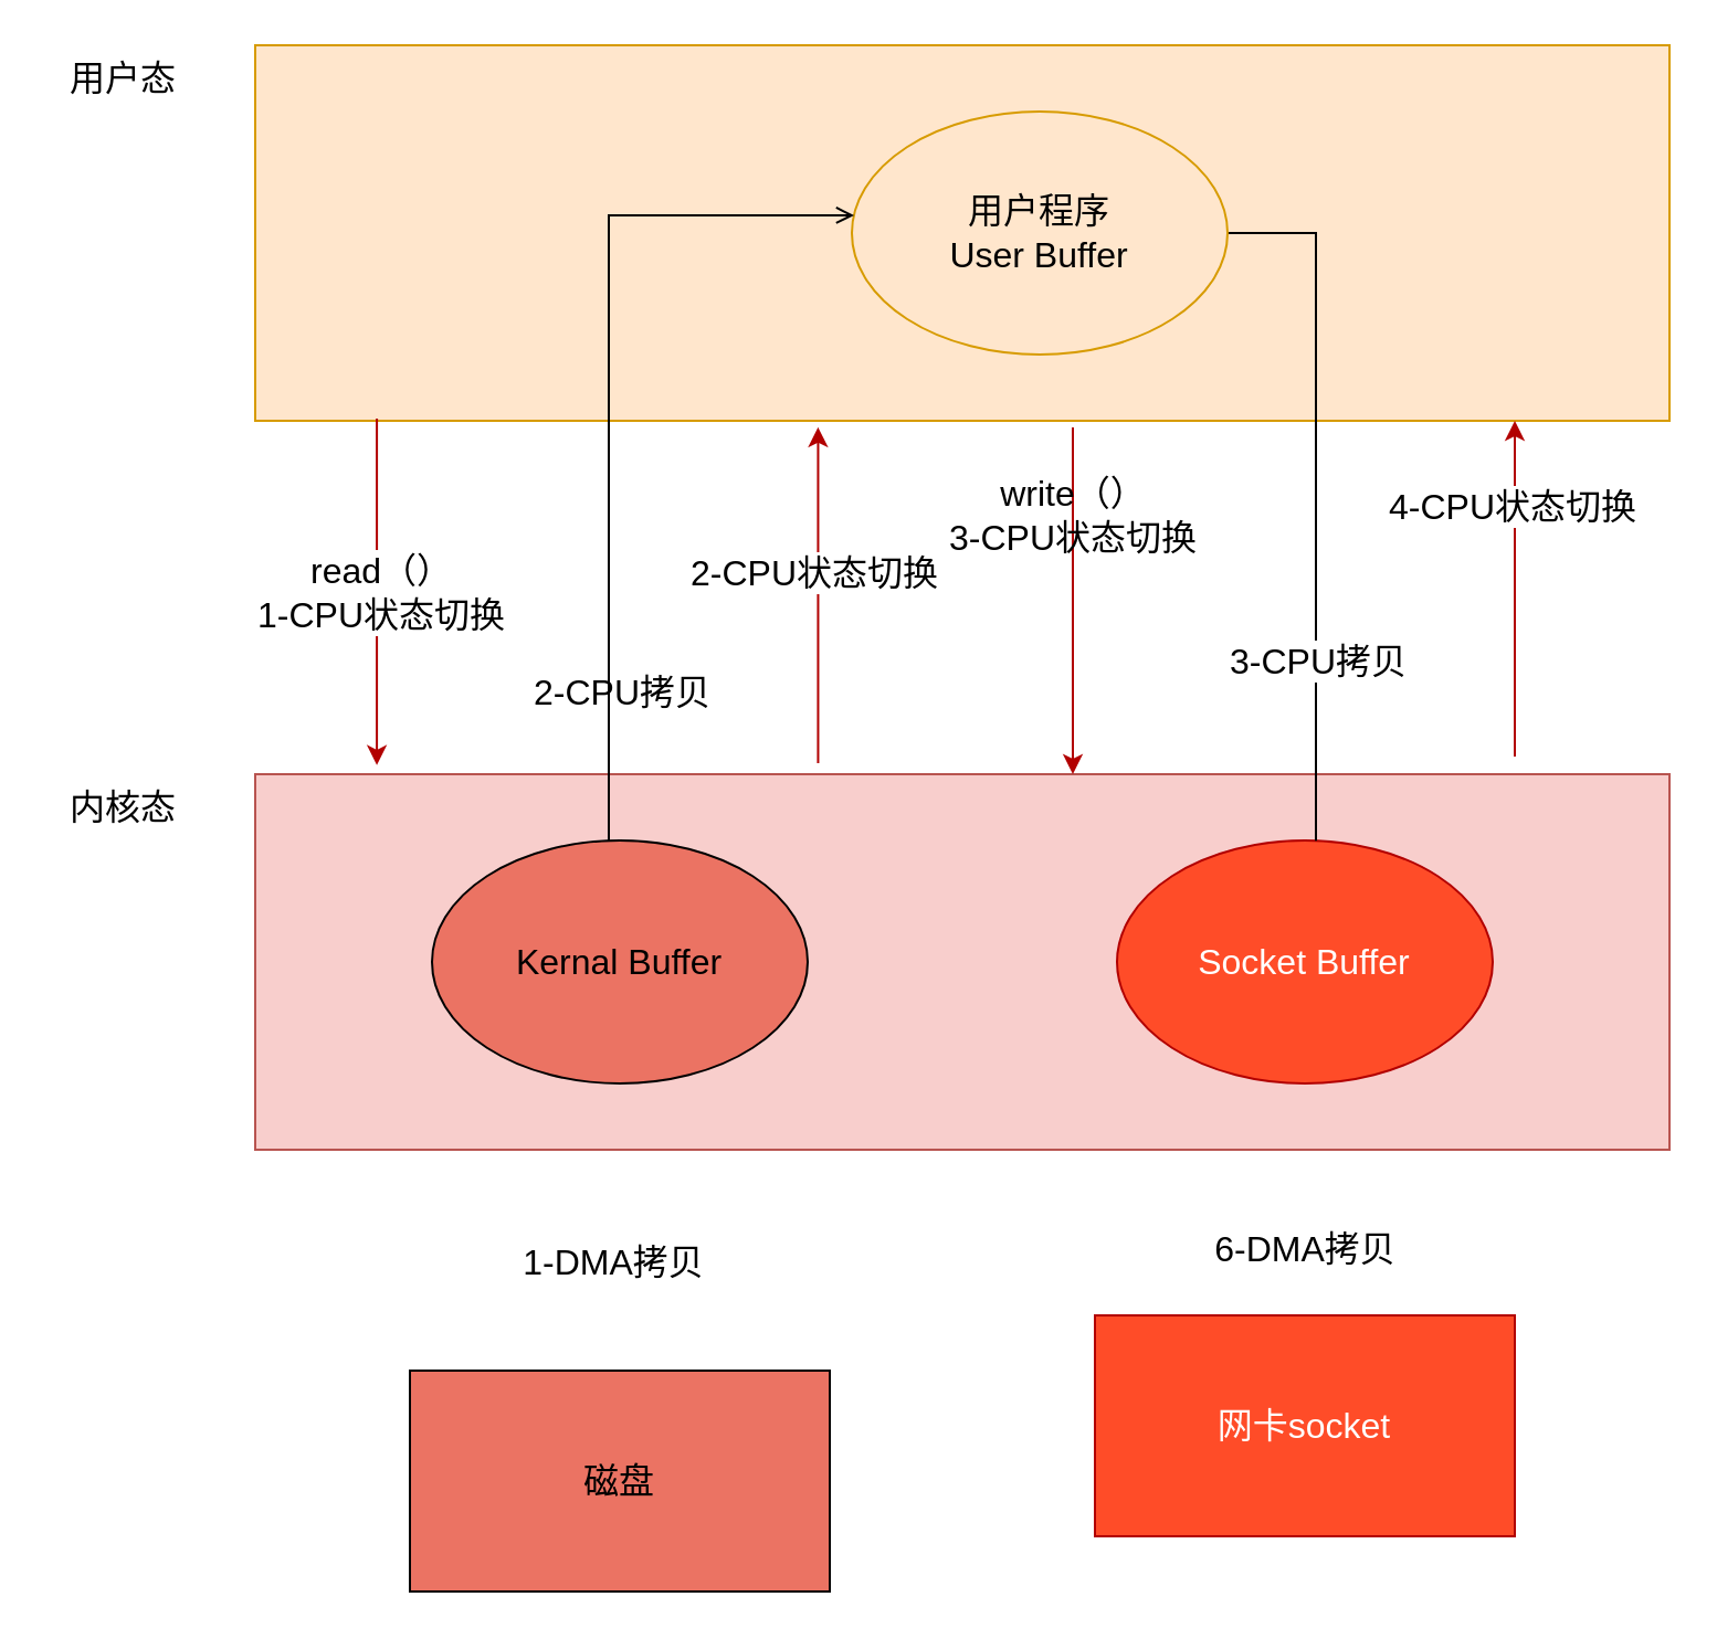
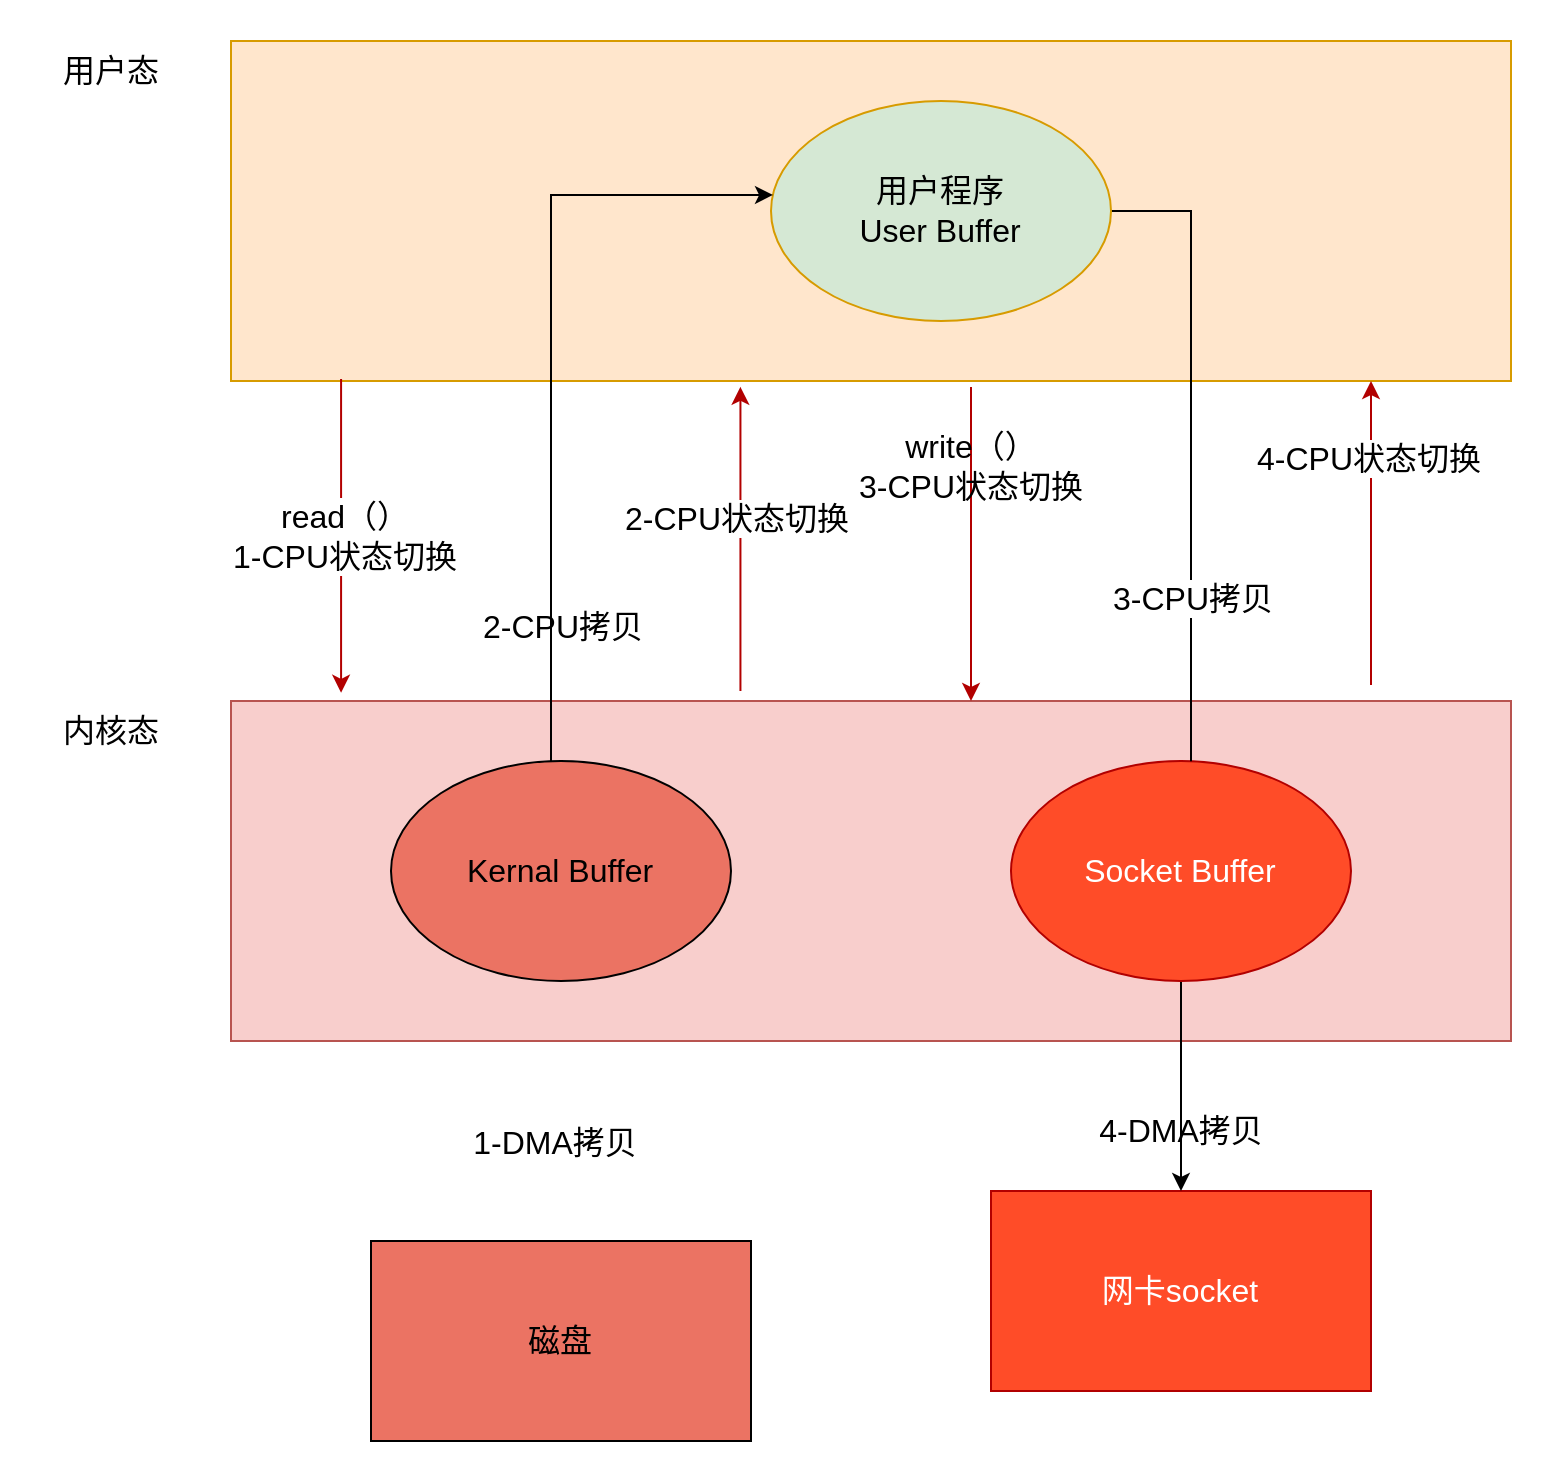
  <mxCell id="0" />
  <mxCell id="1" parent="0" />
  <mxCell id="2" value="" style="rounded=0;whiteSpace=wrap;html=1;fillColor=#ffe6cc;strokeColor=#d79b00;fontSize=16;" vertex="1" parent="1"><mxGeometry x="115" y="20" width="640" height="170" as="geometry" /></mxCell>
  <mxCell id="3" value="" style="rounded=0;whiteSpace=wrap;html=1;fillColor=#f8cecc;strokeColor=#b85450;fontSize=16;" vertex="1" parent="1"><mxGeometry x="115" y="350" width="640" height="170" as="geometry" /></mxCell>
  <mxCell id="4" value="磁盘" style="rounded=0;whiteSpace=wrap;html=1;fillColor=light-dark(#eb7363, #ededed);fontSize=16;" vertex="1" parent="1"><mxGeometry x="185" y="620" width="190" height="100" as="geometry" /></mxCell>
  <mxCell id="5" value="网卡socket" style="rounded=0;whiteSpace=wrap;html=1;fillColor=light-dark(#ff4c28, #ff9281);fontColor=#ffffff;strokeColor=#B20000;fontSize=16;" vertex="1" parent="1"><mxGeometry x="495" y="595" width="190" height="100" as="geometry" /></mxCell>
  <mxCell id="6" value="Kernal Buffer" style="ellipse;whiteSpace=wrap;html=1;fillColor=light-dark(#eb7363, #ededed);fontSize=16;" vertex="1" parent="1"><mxGeometry x="195" y="380" width="170" height="110" as="geometry" /></mxCell>
+ <mxCell id="7" style="edgeStyle=orthogonalEdgeStyle;rounded=0;orthogonalLoop=1;jettySize=auto;html=1;entryX=0.5;entryY=0;entryDx=0;entryDy=0;fontSize=16;" edge="1" parent="1" source="8" target="5"><mxGeometry relative="1" as="geometry" /></mxCell>
  <mxCell id="8" value="Socket Buffer" style="ellipse;whiteSpace=wrap;html=1;fillColor=light-dark(#ff4c28, #ff9281);fontColor=#ffffff;strokeColor=#B20000;fontSize=16;" vertex="1" parent="1"><mxGeometry x="505" y="380" width="170" height="110" as="geometry" /></mxCell>
  <mxCell id="9" style="edgeStyle=orthogonalEdgeStyle;rounded=0;orthogonalLoop=1;jettySize=auto;html=1;fontSize=16;endArrow=none;" edge="1" parent="1" source="10" target="8"><mxGeometry relative="1" as="geometry"><Array as="points"><mxPoint x="595" y="105" /></Array></mxGeometry></mxCell>
- <mxCell id="10" value="用户程序&lt;div&gt;User Buffer&lt;/div&gt;" style="ellipse;whiteSpace=wrap;html=1;fillColor=#ffe6cc;strokeColor=#d79b00;fontSize=16;" vertex="1" parent="1"><mxGeometry x="385" y="50" width="170" height="110" as="geometry" /></mxCell>
+ <mxCell id="10" value="用户程序&lt;div&gt;User Buffer&lt;/div&gt;" style="ellipse;whiteSpace=wrap;html=1;fillColor=#d5e8d4;strokeColor=#d79b00;fontSize=16;" vertex="1" parent="1"><mxGeometry x="385" y="50" width="170" height="110" as="geometry" /></mxCell>
  <mxCell id="11" value="用户态" style="text;html=1;align=center;verticalAlign=middle;resizable=0;points=[];autosize=1;strokeColor=none;fillColor=none;fontSize=16;" vertex="1" parent="1"><mxGeometry x="20" y="20" width="70" height="30" as="geometry" /></mxCell>
  <mxCell id="12" value="内核态" style="text;html=1;align=center;verticalAlign=middle;resizable=0;points=[];autosize=1;strokeColor=none;fillColor=none;fontSize=16;" vertex="1" parent="1"><mxGeometry x="20" y="350" width="70" height="30" as="geometry" /></mxCell>
  <mxCell id="13" value="" style="endArrow=classic;html=1;rounded=0;exitX=0.086;exitY=0.994;exitDx=0;exitDy=0;exitPerimeter=0;entryX=0.086;entryY=-0.024;entryDx=0;entryDy=0;entryPerimeter=0;fillColor=#e51400;strokeColor=#B20000;fontSize=16;" edge="1" parent="1" source="2" target="3"><mxGeometry width="50" height="50" relative="1" as="geometry"><mxPoint x="155" y="230" as="sourcePoint" /><mxPoint x="175" y="320" as="targetPoint" /></mxGeometry></mxCell>
  <mxCell id="14" value="read（）&lt;div&gt;1-CPU状态切换&lt;/div&gt;" style="edgeLabel;html=1;align=center;verticalAlign=middle;resizable=0;points=[];fontSize=16;" vertex="1" connectable="0" parent="13"><mxGeometry x="0.007" y="1" relative="1" as="geometry"><mxPoint as="offset" /></mxGeometry></mxCell>
  <mxCell id="15" value="" style="endArrow=classic;html=1;rounded=0;exitX=0.086;exitY=0.994;exitDx=0;exitDy=0;exitPerimeter=0;entryX=0.086;entryY=-0.024;entryDx=0;entryDy=0;entryPerimeter=0;fillColor=#e51400;strokeColor=#B20000;fontSize=16;" edge="1" parent="1"><mxGeometry width="50" height="50" relative="1" as="geometry"><mxPoint x="485" y="193" as="sourcePoint" /><mxPoint x="485" y="350" as="targetPoint" /></mxGeometry></mxCell>
  <mxCell id="16" value="3-CPU拷贝" style="edgeLabel;html=1;align=center;verticalAlign=middle;resizable=0;points=[];fontSize=16;" vertex="1" connectable="0" parent="15"><mxGeometry x="0.49" relative="1" as="geometry"><mxPoint x="110" y="-12" as="offset" /></mxGeometry></mxCell>
  <mxCell id="17" value="" style="endArrow=classic;html=1;rounded=0;entryX=0.398;entryY=1.029;entryDx=0;entryDy=0;entryPerimeter=0;exitX=0.398;exitY=-0.018;exitDx=0;exitDy=0;exitPerimeter=0;fillColor=#e51400;strokeColor=#B20000;fontSize=16;" edge="1" parent="1"><mxGeometry width="50" height="50" relative="1" as="geometry"><mxPoint x="369.72" y="344.94" as="sourcePoint" /><mxPoint x="369.72" y="192.93" as="targetPoint" /></mxGeometry></mxCell>
  <mxCell id="18" value="2-CPU状态切换" style="edgeLabel;html=1;align=center;verticalAlign=middle;resizable=0;points=[];fontSize=16;" vertex="1" connectable="0" parent="17"><mxGeometry x="0.131" y="2" relative="1" as="geometry"><mxPoint as="offset" /></mxGeometry></mxCell>
  <mxCell id="19" value="" style="endArrow=classic;html=1;rounded=0;entryX=0.398;entryY=1.029;entryDx=0;entryDy=0;entryPerimeter=0;exitX=0.398;exitY=-0.018;exitDx=0;exitDy=0;exitPerimeter=0;fillColor=#e51400;strokeColor=#B20000;fontSize=16;" edge="1" parent="1"><mxGeometry width="50" height="50" relative="1" as="geometry"><mxPoint x="685" y="342.01" as="sourcePoint" /><mxPoint x="685" y="190" as="targetPoint" /></mxGeometry></mxCell>
  <mxCell id="20" value="4-CPU状态切换" style="edgeLabel;html=1;align=center;verticalAlign=middle;resizable=0;points=[];fontSize=16;" vertex="1" connectable="0" parent="19"><mxGeometry x="0.5" y="2" relative="1" as="geometry"><mxPoint as="offset" /></mxGeometry></mxCell>
  <mxCell id="21" value="1-DMA拷贝" style="text;html=1;align=center;verticalAlign=middle;resizable=0;points=[];autosize=1;strokeColor=none;fillColor=none;fontSize=16;" vertex="1" parent="1"><mxGeometry x="222" y="556" width="110" height="30" as="geometry" /></mxCell>
- <mxCell id="22" value="6-DMA拷贝" style="text;html=1;align=center;verticalAlign=middle;resizable=0;points=[];autosize=1;strokeColor=none;fillColor=none;fontSize=16;" vertex="1" parent="1"><mxGeometry x="535" y="550" width="110" height="30" as="geometry" /></mxCell>
- <mxCell id="23" style="edgeStyle=orthogonalEdgeStyle;rounded=0;orthogonalLoop=1;jettySize=auto;html=1;entryX=0.006;entryY=0.427;entryDx=0;entryDy=0;entryPerimeter=0;fontSize=16;endArrow=open;" edge="1" parent="1" source="6" target="10"><mxGeometry relative="1" as="geometry"><Array as="points"><mxPoint x="275" y="97" /></Array></mxGeometry></mxCell>
+ <mxCell id="22" value="4-DMA拷贝" style="text;html=1;align=center;verticalAlign=middle;resizable=0;points=[];autosize=1;strokeColor=none;fillColor=none;fontSize=16;" vertex="1" parent="1"><mxGeometry x="535" y="550" width="110" height="30" as="geometry" /></mxCell>
+ <mxCell id="23" style="edgeStyle=orthogonalEdgeStyle;rounded=0;orthogonalLoop=1;jettySize=auto;html=1;entryX=0.006;entryY=0.427;entryDx=0;entryDy=0;entryPerimeter=0;fontSize=16;" edge="1" parent="1" source="6" target="10"><mxGeometry relative="1" as="geometry"><Array as="points"><mxPoint x="275" y="97" /></Array></mxGeometry></mxCell>
  <mxCell id="24" value="2-CPU拷贝" style="text;html=1;align=center;verticalAlign=middle;resizable=0;points=[];autosize=1;strokeColor=none;fillColor=none;fontSize=16;" vertex="1" parent="1"><mxGeometry x="231" y="298" width="100" height="30" as="geometry" /></mxCell>
  <mxCell id="25" value="write（）&lt;div&gt;3-CPU状态切换&lt;/div&gt;" style="text;html=1;align=center;verticalAlign=middle;resizable=0;points=[];autosize=1;strokeColor=none;fillColor=none;fontSize=16;" vertex="1" parent="1"><mxGeometry x="415" y="208" width="140" height="50" as="geometry" /></mxCell>
